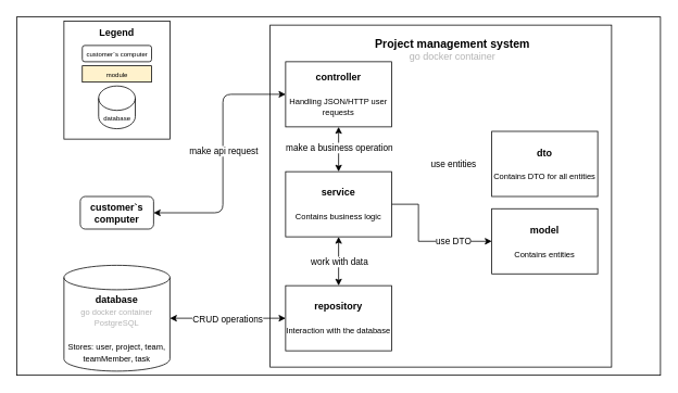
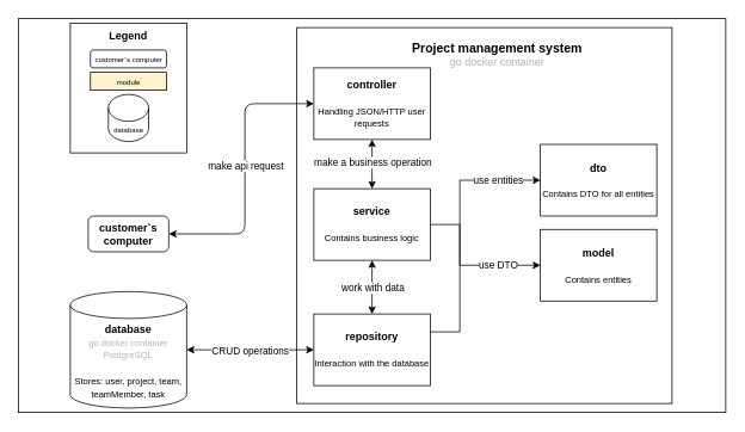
  <mxCell id="0" />
  <mxCell id="1" parent="0" />
  <mxCell id="2" value="" style="whiteSpace=wrap;html=1;" parent="1" vertex="1"><mxGeometry x="20" y="20" width="790" height="440" as="geometry" /></mxCell>
  <mxCell id="3" value="" style="whiteSpace=wrap;html=1;" parent="1" vertex="1"><mxGeometry x="331" y="30" width="419" height="420" as="geometry" /></mxCell>
  <mxCell id="4" value="&lt;b&gt;customer`s computer&lt;/b&gt;" style="rounded=1;whiteSpace=wrap;html=1;" parent="1" vertex="1"><mxGeometry x="98" y="240.5" width="90" height="40" as="geometry" /></mxCell>
  <mxCell id="5" value="" style="endArrow=classic;html=1;rounded=1;endFill=1;strokeColor=default;startArrow=classic;startFill=1;exitX=1;exitY=0.5;exitDx=0;exitDy=0;entryX=0;entryY=0.5;entryDx=0;entryDy=0;edgeStyle=orthogonalEdgeStyle;" parent="1" source="4" target="9" edge="1"><mxGeometry relative="1" as="geometry"><mxPoint x="230" y="-30" as="sourcePoint" /><mxPoint x="310" y="-30" as="targetPoint" /><Array as="points"><mxPoint x="273" y="261" /><mxPoint x="273" y="115" /></Array></mxGeometry></mxCell>
  <mxCell id="6" value="make api request" style="edgeLabel;resizable=0;html=1;align=center;verticalAlign=middle;" parent="5" connectable="0" vertex="1"><mxGeometry relative="1" as="geometry"><mxPoint y="-7" as="offset" /></mxGeometry></mxCell>
  <mxCell id="7" value="&lt;b&gt;database&lt;/b&gt;&lt;br&gt;&lt;font style=&quot;font-size: 10px;&quot;&gt;&lt;font color=&quot;#b3b3b3&quot;&gt;go docker container&lt;br&gt;PostgreSQL&lt;/font&gt;&lt;br&gt;&lt;br&gt;Stores:&amp;nbsp;user, project, team, teamMember, task&lt;br&gt;&lt;/font&gt;" style="shape=cylinder3;whiteSpace=wrap;html=1;boundedLbl=1;backgroundOutline=1;size=15;" parent="1" vertex="1"><mxGeometry x="78" y="325" width="130" height="130" as="geometry" /></mxCell>
  <mxCell id="8" value="" style="edgeStyle=orthogonalEdgeStyle;rounded=0;orthogonalLoop=1;jettySize=auto;html=1;startArrow=classic;startFill=1;" parent="1" source="9" target="12" edge="1"><mxGeometry relative="1" as="geometry" /></mxCell>
  <mxCell id="9" value="&lt;font style=&quot;&quot;&gt;&lt;b style=&quot;&quot;&gt;&lt;font style=&quot;font-size: 12px;&quot;&gt;controller&lt;/font&gt;&lt;br&gt;&lt;/b&gt;&lt;br&gt;&lt;/font&gt;&lt;font style=&quot;font-size: 10px;&quot;&gt;Handling JSON/HTTP user requests&lt;br&gt;&lt;/font&gt;" style="rounded=0;whiteSpace=wrap;html=1;" parent="1" vertex="1"><mxGeometry x="350" y="75" width="130" height="80" as="geometry" /></mxCell>
  <mxCell id="10" value="" style="edgeStyle=orthogonalEdgeStyle;rounded=0;orthogonalLoop=1;jettySize=auto;html=1;startArrow=classic;startFill=1;" parent="1" source="12" target="14" edge="1"><mxGeometry relative="1" as="geometry" /></mxCell>
  <mxCell id="11" value="" style="edgeStyle=orthogonalEdgeStyle;rounded=0;orthogonalLoop=1;jettySize=auto;html=1;entryX=0;entryY=0.5;entryDx=0;entryDy=0;" parent="1" source="12" target="26" edge="1"><mxGeometry relative="1" as="geometry"><mxPoint x="613" y="250" as="targetPoint" /><Array as="points"><mxPoint x="513" y="250" /><mxPoint x="513" y="296" /></Array></mxGeometry></mxCell>
  <mxCell id="12" value="&lt;b&gt;service&lt;/b&gt;&lt;font style=&quot;font-size: 10px;&quot;&gt;&lt;font color=&quot;#b3b3b3&quot;&gt;&lt;br&gt;&lt;/font&gt;&lt;br&gt;&lt;/font&gt;&lt;font style=&quot;font-size: 10px;&quot;&gt;Contains business logic&lt;br&gt;&lt;/font&gt;" style="rounded=0;whiteSpace=wrap;html=1;" parent="1" vertex="1"><mxGeometry x="350" y="210" width="130" height="80" as="geometry" /></mxCell>
+ <mxCell id="13" style="edgeStyle=orthogonalEdgeStyle;rounded=0;orthogonalLoop=1;jettySize=auto;html=1;exitX=1;exitY=0.25;exitDx=0;exitDy=0;entryX=0;entryY=0.5;entryDx=0;entryDy=0;" parent="1" source="14" target="25" edge="1"><mxGeometry relative="1" as="geometry"><mxPoint x="613" y="250" as="targetPoint" /><Array as="points"><mxPoint x="513" y="370" /><mxPoint x="513" y="201" /></Array></mxGeometry></mxCell>
  <mxCell id="14" value="&lt;b&gt;repository&lt;/b&gt;&lt;font style=&quot;font-size: 10px;&quot;&gt;&lt;font color=&quot;#b3b3b3&quot;&gt;&lt;br&gt;&lt;/font&gt;&lt;br&gt;&lt;/font&gt;&lt;font style=&quot;font-size: 10px;&quot;&gt;Interaction with the database&lt;br&gt;&lt;/font&gt;" style="rounded=0;whiteSpace=wrap;html=1;" parent="1" vertex="1"><mxGeometry x="350" y="350" width="130" height="80" as="geometry" /></mxCell>
  <mxCell id="15" value="" style="endArrow=classic;html=1;rounded=1;startArrow=classic;startFill=1;edgeStyle=orthogonalEdgeStyle;exitX=0;exitY=0.5;exitDx=0;exitDy=0;entryX=1;entryY=0.5;entryDx=0;entryDy=0;entryPerimeter=0;" parent="1" source="14" target="7" edge="1"><mxGeometry relative="1" as="geometry"><mxPoint x="550" y="494" as="sourcePoint" /><mxPoint x="653" y="480" as="targetPoint" /></mxGeometry></mxCell>
  <mxCell id="16" value="CRUD operations" style="edgeLabel;resizable=0;html=1;align=center;verticalAlign=middle;" parent="15" connectable="0" vertex="1"><mxGeometry relative="1" as="geometry"><mxPoint x="-1" as="offset" /></mxGeometry></mxCell>
  <mxCell id="17" value="&lt;font style=&quot;&quot;&gt;&lt;span style=&quot;font-size: 14px;&quot;&gt;Project management system&lt;/span&gt;&lt;br&gt;&lt;span style=&quot;font-weight: normal;&quot;&gt;&lt;font style=&quot;font-size: 12px;&quot; color=&quot;#b3b3b3&quot;&gt;go docker container&lt;/font&gt;&lt;/span&gt;&lt;br&gt;&lt;/font&gt;" style="text;html=1;strokeColor=none;fillColor=none;align=center;verticalAlign=middle;whiteSpace=wrap;rounded=0;fontStyle=1" parent="1" vertex="1"><mxGeometry x="430" y="45" width="250" height="30" as="geometry" /></mxCell>
  <mxCell id="18" value="" style="whiteSpace=wrap;html=1;" parent="1" vertex="1"><mxGeometry x="78" y="25" width="130" height="145" as="geometry" /></mxCell>
  <mxCell id="19" value="&lt;b&gt;Legend&lt;/b&gt;" style="text;html=1;strokeColor=none;fillColor=none;align=center;verticalAlign=middle;whiteSpace=wrap;rounded=0;" parent="1" vertex="1"><mxGeometry x="113" y="25" width="60" height="30" as="geometry" /></mxCell>
  <mxCell id="20" value="&lt;font style=&quot;font-size: 8px;&quot;&gt;customer`s computer&lt;/font&gt;" style="rounded=1;whiteSpace=wrap;html=1;" parent="1" vertex="1"><mxGeometry x="100.5" y="55" width="85" height="20" as="geometry" /></mxCell>
  <mxCell id="21" value="&lt;font style=&quot;&quot;&gt;&lt;font style=&quot;font-size: 8px;&quot;&gt;module&lt;/font&gt;&lt;br&gt;&lt;/font&gt;" style="rounded=0;whiteSpace=wrap;html=1;fillColor=#fff2cc;" parent="1" vertex="1"><mxGeometry x="100.5" y="80" width="85" height="20" as="geometry" /></mxCell>
  <mxCell id="22" value="&lt;font style=&quot;font-size: 8px;&quot;&gt;database&lt;/font&gt;&lt;font style=&quot;font-size: 10px;&quot;&gt;&lt;br&gt;&lt;/font&gt;" style="shape=cylinder3;whiteSpace=wrap;html=1;boundedLbl=1;backgroundOutline=1;size=15;" parent="1" vertex="1"><mxGeometry x="120.5" y="104.75" width="45" height="52.5" as="geometry" /></mxCell>
  <mxCell id="23" value="make a business operation" style="edgeLabel;resizable=0;html=1;align=center;verticalAlign=middle;" parent="1" connectable="0" vertex="1"><mxGeometry x="415" y="180" as="geometry" /></mxCell>
  <mxCell id="24" value="work with data" style="edgeLabel;resizable=0;html=1;align=center;verticalAlign=middle;" parent="1" connectable="0" vertex="1"><mxGeometry x="415" y="320" as="geometry" /></mxCell>
  <mxCell id="25" value="&lt;font style=&quot;&quot;&gt;&lt;b style=&quot;&quot;&gt;&lt;font style=&quot;font-size: 12px;&quot;&gt;dto&lt;/font&gt;&lt;/b&gt;&lt;br&gt;&lt;br&gt;&lt;span style=&quot;font-size: 10px;&quot;&gt;Contains DTO for all entities&lt;/span&gt;&lt;br&gt;&lt;/font&gt;" style="rounded=0;whiteSpace=wrap;html=1;" parent="1" vertex="1"><mxGeometry x="603" y="160.5" width="130" height="80" as="geometry" /></mxCell>
  <mxCell id="26" value="&lt;b&gt;model&lt;/b&gt;&lt;font style=&quot;font-size: 10px;&quot;&gt;&lt;font color=&quot;#b3b3b3&quot;&gt;&lt;br&gt;&lt;/font&gt;&lt;br&gt;&lt;/font&gt;&lt;font style=&quot;font-size: 10px;&quot;&gt;Contains entities&lt;br&gt;&lt;/font&gt;" style="rounded=0;whiteSpace=wrap;html=1;" parent="1" vertex="1"><mxGeometry x="603" y="255.5" width="130" height="80" as="geometry" /></mxCell>
  <mxCell id="27" value="use entities" style="edgeLabel;resizable=0;html=1;align=center;verticalAlign=middle;" parent="1" connectable="0" vertex="1"><mxGeometry x="555.001" y="200.502" as="geometry" /></mxCell>
  <mxCell id="28" value="use DTO" style="edgeLabel;resizable=0;html=1;align=center;verticalAlign=middle;" parent="1" connectable="0" vertex="1"><mxGeometry x="555.001" y="295.502" as="geometry" /></mxCell>
